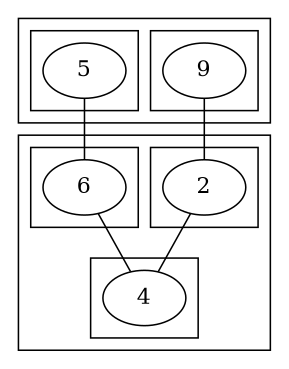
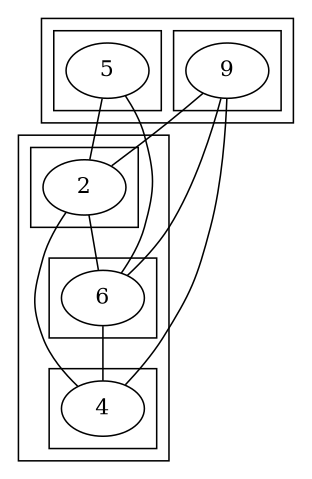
  graph {
    n1 [label=9]
    5
    2
    n4 [label=6]
    4
    subgraph cluster_1 {
      subgraph cluster_2 {
        n1
      }
      subgraph cluster_3 {
        5
      }
    }
    subgraph cluster_4 {
      subgraph cluster_5 {
        2
      }
      subgraph cluster_6 {
        n4
      }
      subgraph cluster_7 {
        4
      }
    }
    n1 -- 2
+   n1 -- n4
+   n1 -- 4
+   5 -- 2
    5 -- n4
+   2 -- n4
    2 -- 4
    n4 -- 4
  }
